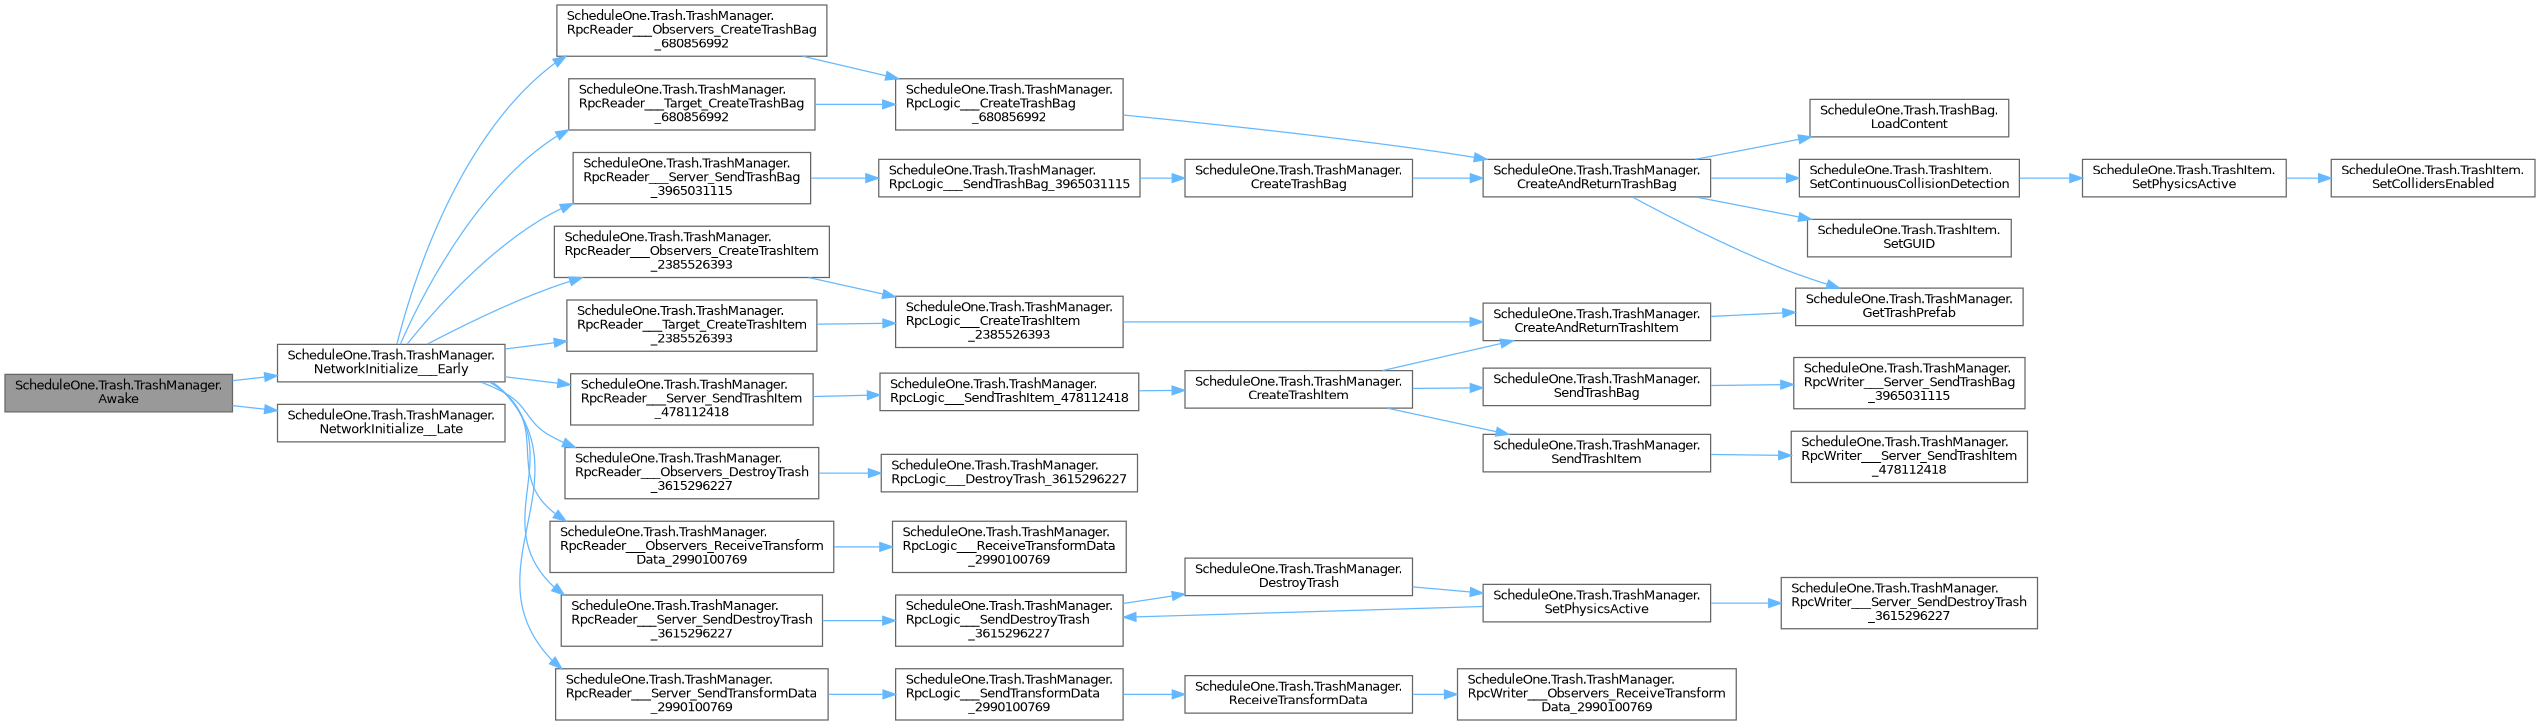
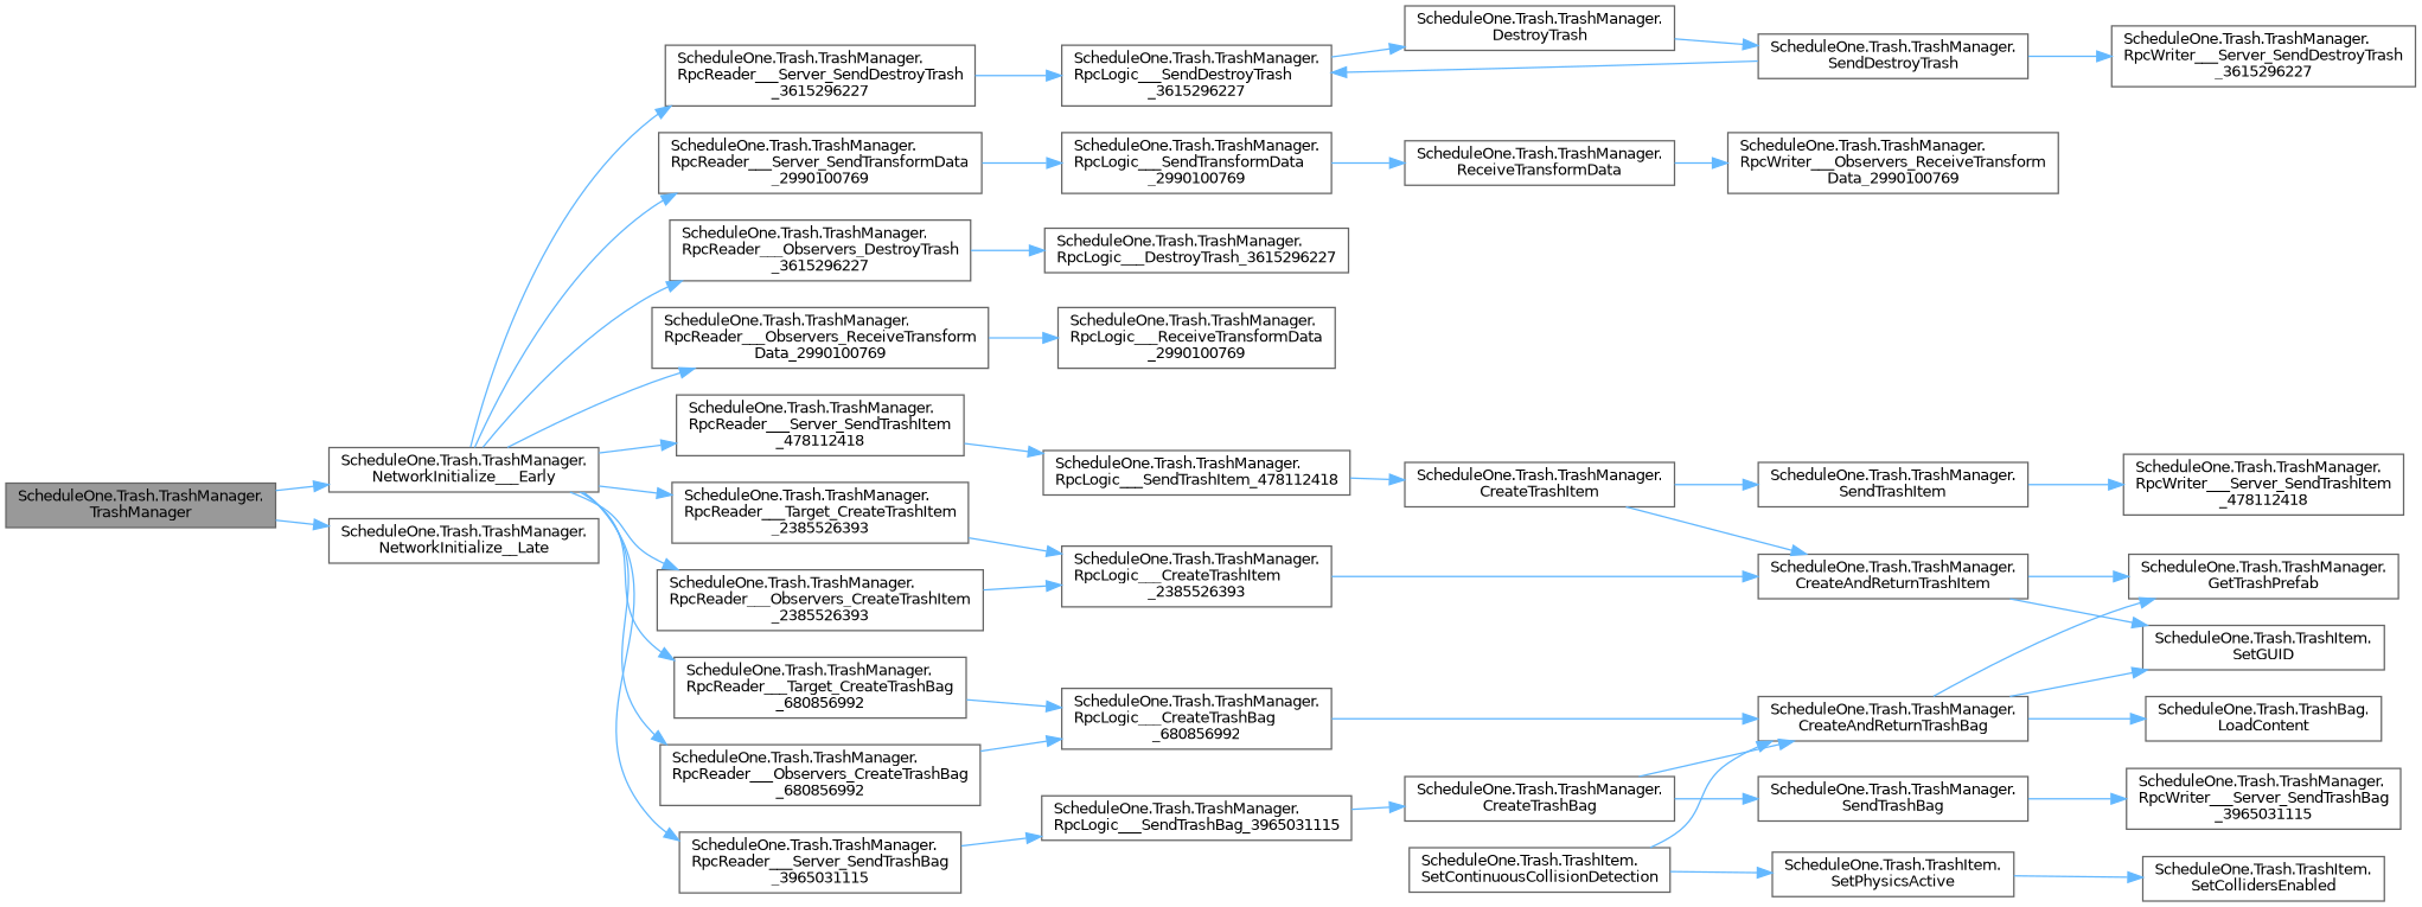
  digraph {
    rankdir=LR
    node [color=grey40 fillcolor=white fontname=Helvetica fontsize=10 shape=box style=filled]
    edge [color=steelblue1 fontname=Helvetica fontsize=10 labelfontname=Helvetica labelfontsize=10 style=solid]
-   n1 [color=gray40 fillcolor=grey60 fontcolor=black height=0.2 label="ScheduleOne.Trash.TrashManager.\lAwake" width=0.4]
+   n1 [color=gray40 fillcolor=grey60 fontcolor=black height=0.2 label="ScheduleOne.Trash.TrashManager.\lTrashManager" width=0.4]
    n2 [height=0.2 label="ScheduleOne.Trash.TrashManager.\lNetworkInitialize___Early" width=0.4]
    n3 [height=0.2 label="ScheduleOne.Trash.TrashManager.\lNetworkInitialize__Late" width=0.4]
    n4 [height=0.2 label="ScheduleOne.Trash.TrashManager.\lRpcReader___Observers_CreateTrashBag\l_680856992" width=0.4]
    n5 [height=0.2 label="ScheduleOne.Trash.TrashManager.\lRpcReader___Observers_CreateTrashItem\l_2385526393" width=0.4]
    n6 [height=0.2 label="ScheduleOne.Trash.TrashManager.\lRpcReader___Observers_DestroyTrash\l_3615296227" width=0.4]
    n7 [height=0.2 label="ScheduleOne.Trash.TrashManager.\lRpcReader___Observers_ReceiveTransform\lData_2990100769" width=0.4]
    n8 [height=0.2 label="ScheduleOne.Trash.TrashManager.\lRpcReader___Server_SendDestroyTrash\l_3615296227" width=0.4]
    n9 [height=0.2 label="ScheduleOne.Trash.TrashManager.\lRpcReader___Server_SendTransformData\l_2990100769" width=0.4]
    n10 [height=0.2 label="ScheduleOne.Trash.TrashManager.\lRpcReader___Server_SendTrashBag\l_3965031115" width=0.4]
    n11 [height=0.2 label="ScheduleOne.Trash.TrashManager.\lRpcReader___Server_SendTrashItem\l_478112418" width=0.4]
    n12 [height=0.2 label="ScheduleOne.Trash.TrashManager.\lRpcReader___Target_CreateTrashBag\l_680856992" width=0.4]
    n13 [height=0.2 label="ScheduleOne.Trash.TrashManager.\lRpcReader___Target_CreateTrashItem\l_2385526393" width=0.4]
    n14 [height=0.2 label="ScheduleOne.Trash.TrashManager.\lRpcLogic___CreateTrashBag\l_680856992" width=0.4]
    n15 [height=0.2 label="ScheduleOne.Trash.TrashManager.\lRpcLogic___CreateTrashItem\l_2385526393" width=0.4]
    n16 [height=0.2 label="ScheduleOne.Trash.TrashManager.\lRpcLogic___DestroyTrash_3615296227" width=0.4]
    n17 [height=0.2 label="ScheduleOne.Trash.TrashManager.\lRpcLogic___ReceiveTransformData\l_2990100769" width=0.4]
    n18 [height=0.2 label="ScheduleOne.Trash.TrashManager.\lRpcLogic___SendDestroyTrash\l_3615296227" width=0.4]
    n19 [height=0.2 label="ScheduleOne.Trash.TrashManager.\lRpcLogic___SendTransformData\l_2990100769" width=0.4]
    n20 [height=0.2 label="ScheduleOne.Trash.TrashManager.\lRpcLogic___SendTrashBag_3965031115" width=0.4]
    n21 [height=0.2 label="ScheduleOne.Trash.TrashManager.\lRpcLogic___SendTrashItem_478112418" width=0.4]
    n22 [height=0.2 label="ScheduleOne.Trash.TrashManager.\lCreateAndReturnTrashBag" width=0.4]
    n23 [height=0.2 label="ScheduleOne.Trash.TrashManager.\lGetTrashPrefab" width=0.4]
    n24 [height=0.2 label="ScheduleOne.Trash.TrashBag.\lLoadContent" width=0.4]
    n25 [height=0.2 label="ScheduleOne.Trash.TrashItem.\lSetContinuousCollisionDetection" width=0.4]
    n26 [height=0.2 label="ScheduleOne.Trash.TrashItem.\lSetGUID" width=0.4]
    n27 [height=0.2 label="ScheduleOne.Trash.TrashItem.\lSetPhysicsActive" width=0.4]
    n28 [height=0.2 label="ScheduleOne.Trash.TrashItem.\lSetCollidersEnabled" width=0.4]
    n29 [height=0.2 label="ScheduleOne.Trash.TrashManager.\lCreateAndReturnTrashItem" width=0.4]
    n30 [height=0.2 label="ScheduleOne.Trash.TrashManager.\lDestroyTrash" width=0.4]
-   n31 [height=0.2 label="ScheduleOne.Trash.TrashManager.\lSetPhysicsActive" width=0.4]
+   n31 [height=0.2 label="ScheduleOne.Trash.TrashManager.\lSendDestroyTrash" width=0.4]
    n32 [height=0.2 label="ScheduleOne.Trash.TrashManager.\lRpcWriter___Server_SendDestroyTrash\l_3615296227" width=0.4]
    n33 [height=0.2 label="ScheduleOne.Trash.TrashManager.\lReceiveTransformData" width=0.4]
    n34 [height=0.2 label="ScheduleOne.Trash.TrashManager.\lRpcWriter___Observers_ReceiveTransform\lData_2990100769" width=0.4]
    n35 [height=0.2 label="ScheduleOne.Trash.TrashManager.\lCreateTrashBag" width=0.4]
    n36 [height=0.2 label="ScheduleOne.Trash.TrashManager.\lSendTrashBag" width=0.4]
    n37 [height=0.2 label="ScheduleOne.Trash.TrashManager.\lRpcWriter___Server_SendTrashBag\l_3965031115" width=0.4]
    n38 [height=0.2 label="ScheduleOne.Trash.TrashManager.\lCreateTrashItem" width=0.4]
    n39 [height=0.2 label="ScheduleOne.Trash.TrashManager.\lSendTrashItem" width=0.4]
    n40 [height=0.2 label="ScheduleOne.Trash.TrashManager.\lRpcWriter___Server_SendTrashItem\l_478112418" width=0.4]
    n1 -> n2
    n1 -> n3
    n2 -> n4
    n2 -> n5
    n2 -> n6
    n2 -> n7
    n2 -> n8
    n2 -> n9
    n2 -> n10
    n2 -> n11
    n2 -> n12
    n2 -> n13
    n4 -> n14
    n5 -> n15
    n6 -> n16
    n7 -> n17
    n8 -> n18
    n9 -> n19
    n10 -> n20
    n11 -> n21
    n12 -> n14
    n13 -> n15
    n14 -> n22
    n15 -> n29
    n18 -> n30
    n19 -> n33
    n20 -> n35
    n21 -> n38
    n22 -> n23
    n22 -> n24
-   n22 -> n25
+   n25 -> n22
    n22 -> n26
    n25 -> n27
    n27 -> n28
    n29 -> n23
+   n29 -> n26
    n30 -> n31
    n31 -> n18
    n31 -> n32
    n33 -> n34
    n35 -> n22
-   n38 -> n36
+   n35 -> n36
    n36 -> n37
    n38 -> n29
    n38 -> n39
    n39 -> n40
  }
